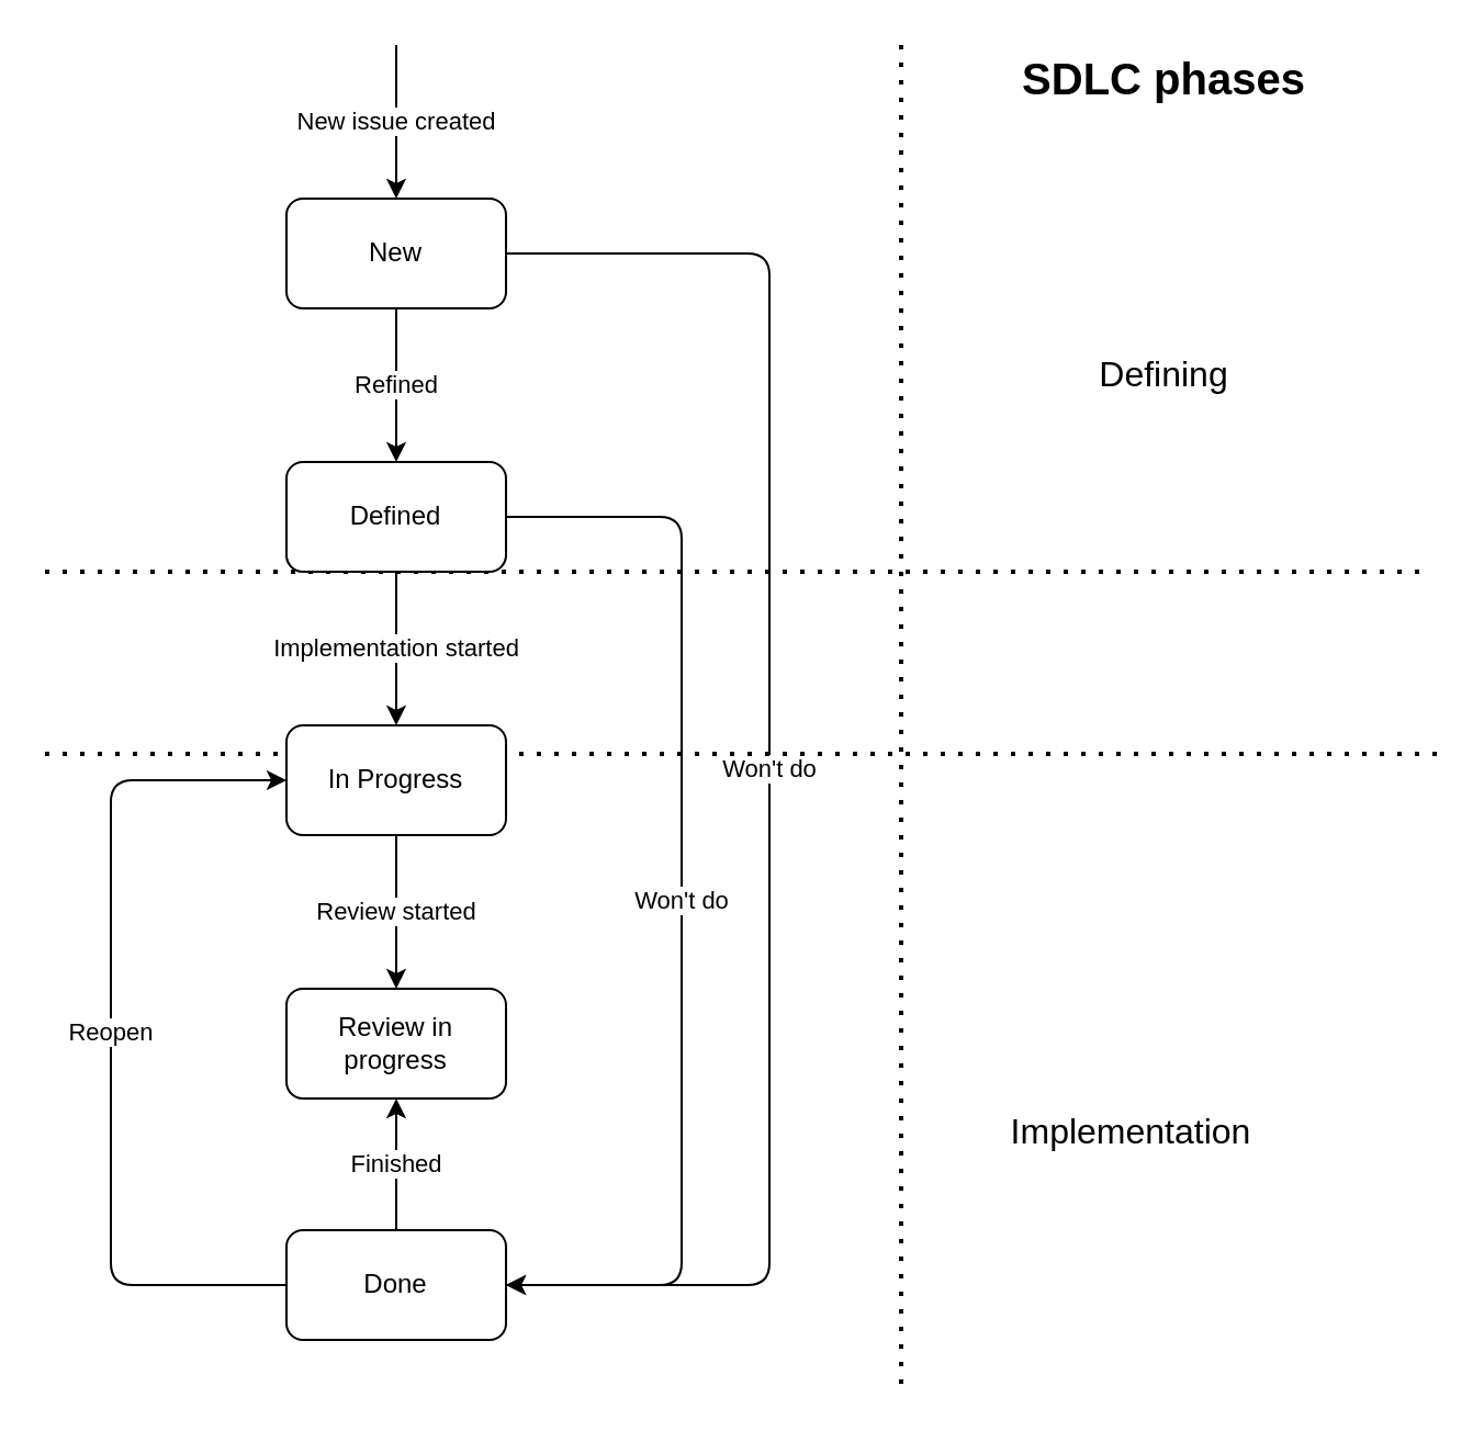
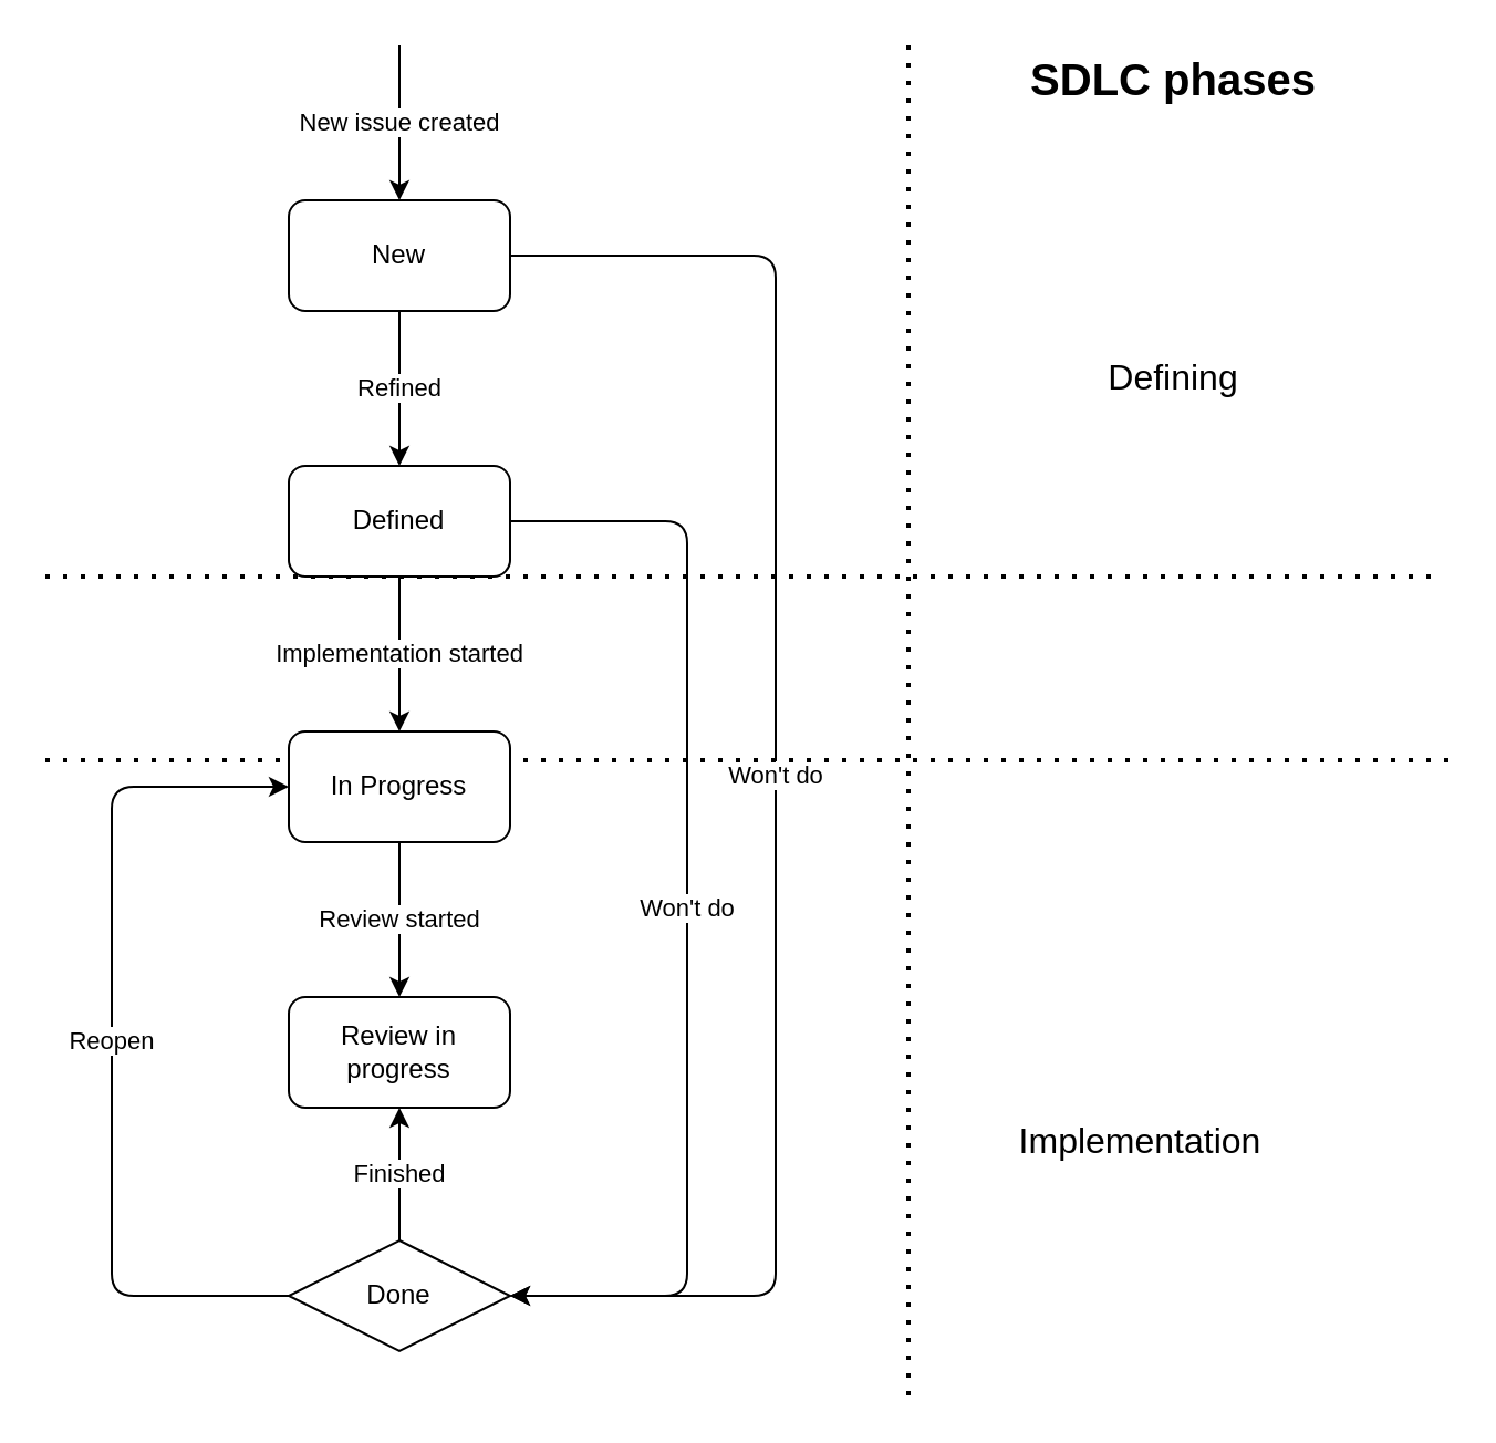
  <mxCell id="0" />
  <mxCell id="1" parent="0" />
  <mxCell id="2" value="New" style="rounded=1;whiteSpace=wrap;html=1;" parent="1" vertex="1"><mxGeometry x="130" y="90" width="100" height="50" as="geometry" /></mxCell>
  <mxCell id="3" value="Review in progress" style="rounded=1;whiteSpace=wrap;html=1;" parent="1" vertex="1"><mxGeometry x="130" y="450" width="100" height="50" as="geometry" /></mxCell>
- <mxCell id="4" value="Done" style="rounded=1;whiteSpace=wrap;html=1;" parent="1" vertex="1"><mxGeometry x="130" y="560" width="100" height="50" as="geometry" /></mxCell>
+ <mxCell id="4" value="Done" style="rhombus;whiteSpace=wrap;html=1;" parent="1" vertex="1"><mxGeometry x="130" y="560" width="100" height="50" as="geometry" /></mxCell>
  <mxCell id="5" value="New issue created" style="endArrow=classic;html=1;entryX=0.5;entryY=0;entryDx=0;entryDy=0;" parent="1" target="2" edge="1"><mxGeometry width="50" height="50" relative="1" as="geometry"><mxPoint x="180" y="20" as="sourcePoint" /><mxPoint x="210" y="30" as="targetPoint" /></mxGeometry></mxCell>
  <mxCell id="6" value="Refined" style="endArrow=classic;html=1;exitX=0.5;exitY=1;exitDx=0;exitDy=0;" parent="1" source="2" target="20" edge="1"><mxGeometry width="50" height="50" relative="1" as="geometry"><mxPoint x="310" y="200" as="sourcePoint" /><mxPoint x="360" y="150" as="targetPoint" /></mxGeometry></mxCell>
  <mxCell id="7" value="Implementation started" style="endArrow=classic;html=1;exitX=0.5;exitY=1;exitDx=0;exitDy=0;entryX=0.5;entryY=0;entryDx=0;entryDy=0;" parent="1" source="20" target="19" edge="1"><mxGeometry width="50" height="50" relative="1" as="geometry"><mxPoint x="290" y="290" as="sourcePoint" /><mxPoint x="340" y="240" as="targetPoint" /></mxGeometry></mxCell>
  <mxCell id="8" value="Review started" style="endArrow=classic;html=1;exitX=0.5;exitY=1;exitDx=0;exitDy=0;entryX=0.5;entryY=0;entryDx=0;entryDy=0;" parent="1" source="19" target="3" edge="1"><mxGeometry width="50" height="50" relative="1" as="geometry"><mxPoint x="310" y="440" as="sourcePoint" /><mxPoint x="360" y="390" as="targetPoint" /></mxGeometry></mxCell>
  <mxCell id="9" value="Finished" style="endArrow=classic;html=1;exitX=0.5;exitY=0;exitDx=0;exitDy=0;entryX=0.5;entryY=1;entryDx=0;entryDy=0;" parent="1" source="4" target="3" edge="1"><mxGeometry width="50" height="50" relative="1" as="geometry"><mxPoint x="180" y="620" as="sourcePoint" /><mxPoint x="350" y="610" as="targetPoint" /></mxGeometry></mxCell>
  <mxCell id="10" value="Won't do" style="endArrow=classic;html=1;exitX=1;exitY=0.5;exitDx=0;exitDy=0;edgeStyle=orthogonalEdgeStyle;entryX=1;entryY=0.5;entryDx=0;entryDy=0;" parent="1" source="2" target="4" edge="1"><mxGeometry width="50" height="50" relative="1" as="geometry"><mxPoint x="400" y="310" as="sourcePoint" /><mxPoint x="450" y="260" as="targetPoint" /><Array as="points"><mxPoint x="350" y="115" /><mxPoint x="350" y="585" /></Array></mxGeometry></mxCell>
  <mxCell id="11" value="Won't do" style="endArrow=classic;html=1;exitX=1;exitY=0.5;exitDx=0;exitDy=0;edgeStyle=orthogonalEdgeStyle;entryX=1;entryY=0.5;entryDx=0;entryDy=0;" parent="1" source="20" target="4" edge="1"><mxGeometry width="50" height="50" relative="1" as="geometry"><mxPoint x="400" y="190" as="sourcePoint" /><mxPoint x="400" y="790" as="targetPoint" /><Array as="points"><mxPoint x="310" y="235" /><mxPoint x="310" y="585" /></Array></mxGeometry></mxCell>
  <mxCell id="12" value="Reopen" style="endArrow=classic;html=1;exitX=0;exitY=0.5;exitDx=0;exitDy=0;edgeStyle=orthogonalEdgeStyle;entryX=0;entryY=0.5;entryDx=0;entryDy=0;" parent="1" source="4" target="19" edge="1"><mxGeometry width="50" height="50" relative="1" as="geometry"><mxPoint x="-80" y="235" as="sourcePoint" /><mxPoint x="-80" y="715" as="targetPoint" /><Array as="points"><mxPoint x="50" y="585" /><mxPoint x="50" y="355" /></Array></mxGeometry></mxCell>
  <mxCell id="13" value="" style="endArrow=none;dashed=1;html=1;dashPattern=1 3;strokeWidth=2;" parent="1" edge="1"><mxGeometry width="50" height="50" relative="1" as="geometry"><mxPoint x="410" y="630" as="sourcePoint" /><mxPoint x="410" y="20" as="targetPoint" /></mxGeometry></mxCell>
  <mxCell id="14" value="Defining" style="text;html=1;strokeColor=none;fillColor=none;align=center;verticalAlign=middle;whiteSpace=wrap;rounded=0;fontSize=16;" parent="1" vertex="1"><mxGeometry x="450" y="150" width="160" height="40" as="geometry" /></mxCell>
  <mxCell id="15" value="Implementation" style="text;html=1;strokeColor=none;fillColor=none;align=center;verticalAlign=middle;whiteSpace=wrap;rounded=0;fontSize=16;" parent="1" vertex="1"><mxGeometry x="435" y="495" width="160" height="40" as="geometry" /></mxCell>
  <mxCell id="16" value="SDLC phases" style="text;html=1;strokeColor=none;fillColor=none;align=center;verticalAlign=middle;whiteSpace=wrap;rounded=0;fontStyle=1;fontSize=20;" parent="1" vertex="1"><mxGeometry x="450" y="20" width="160" height="30" as="geometry" /></mxCell>
  <mxCell id="17" value="" style="endArrow=none;dashed=1;html=1;dashPattern=1 3;strokeWidth=2;fontSize=16;" parent="1" edge="1"><mxGeometry width="50" height="50" relative="1" as="geometry"><mxPoint x="20" y="260" as="sourcePoint" /><mxPoint x="650" y="260" as="targetPoint" /></mxGeometry></mxCell>
  <mxCell id="18" value="" style="endArrow=none;dashed=1;html=1;dashPattern=1 3;strokeWidth=2;fontSize=16;" parent="1" edge="1"><mxGeometry width="50" height="50" relative="1" as="geometry"><mxPoint x="20" y="343" as="sourcePoint" /><mxPoint x="654" y="343" as="targetPoint" /></mxGeometry></mxCell>
  <mxCell id="19" value="In Progress" style="rounded=1;whiteSpace=wrap;html=1;" parent="1" vertex="1"><mxGeometry x="130" y="330" width="100" height="50" as="geometry" /></mxCell>
  <mxCell id="20" value="Defined" style="rounded=1;whiteSpace=wrap;html=1;" parent="1" vertex="1"><mxGeometry x="130" y="210" width="100" height="50" as="geometry" /></mxCell>
